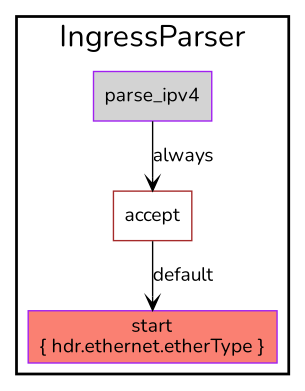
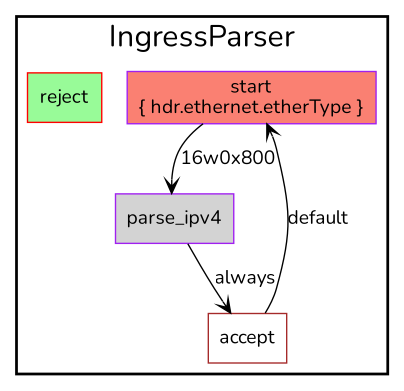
  digraph {
    fontname=Nunito
    node [color=purple fontname=Nunito shape=rectangle style="solid,filled"]
    edge [arrowhead=vee fontname=Nunito]
    n1 [fillcolor=salmon label="start\n{ hdr.ethernet.etherType }"]
    n2 [fillcolor=lightgrey label=parse_ipv4]
    n3 [color=brown fillcolor=white label=accept]
+   n4 [color=red fillcolor=palegreen label=reject]
    subgraph cluster_1 {
      fontsize="22pt"
      label=IngressParser
      style=bold
      n1
      n2
      n3
+     n4
    }
+   n1 -> n2 [label="16w0x800"]
    n2 -> n3 [label=always]
    n3 -> n1 [label=default]
  }
